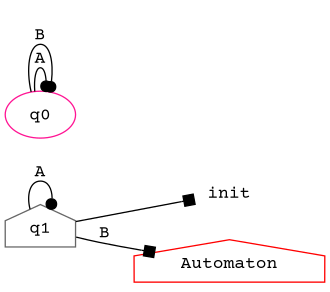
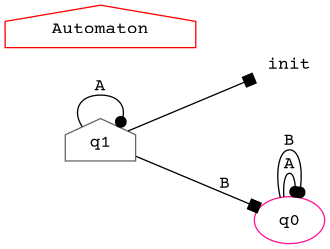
  digraph {
    fontname="Courier Prime"
    rankdir=LR
    node [color=red fontname="Courier Prime" shape=house]
    edge [arrowhead=dot fontname="Courier Prime"]
    init [shape=none]
    q1 [color=gray40]
    q0 [color=deeppink shape=ellipse]
    n4 [label=Automaton]
    q1 -> init [arrowhead=box]
    q1 -> q1 [label=A]
-   q1 -> n4 [arrowhead=box label=B]
+   q1 -> q0 [arrowhead=box label=B]
    q0 -> q0 [label=A]
    q0 -> q0 [label=B]
  }
